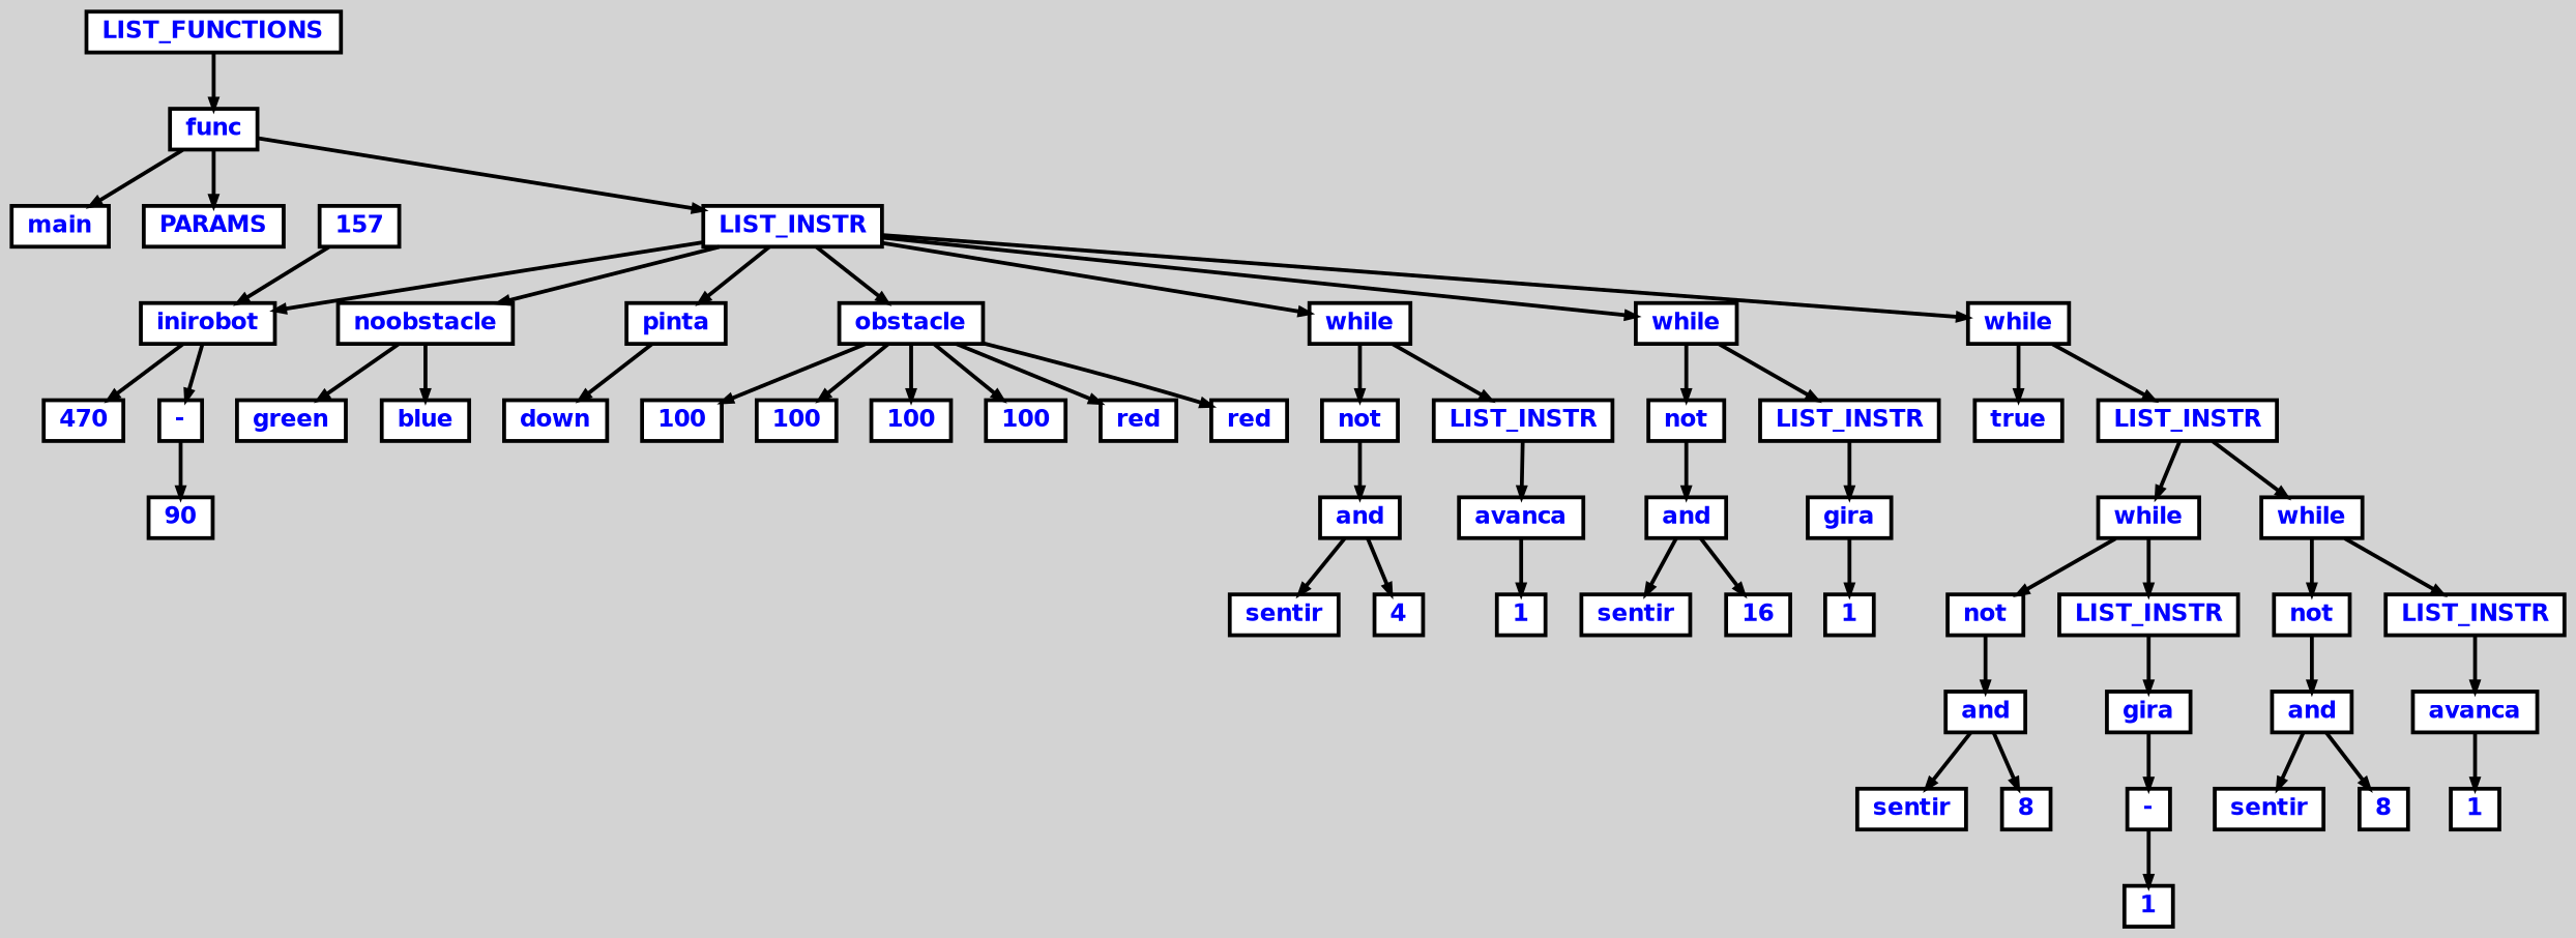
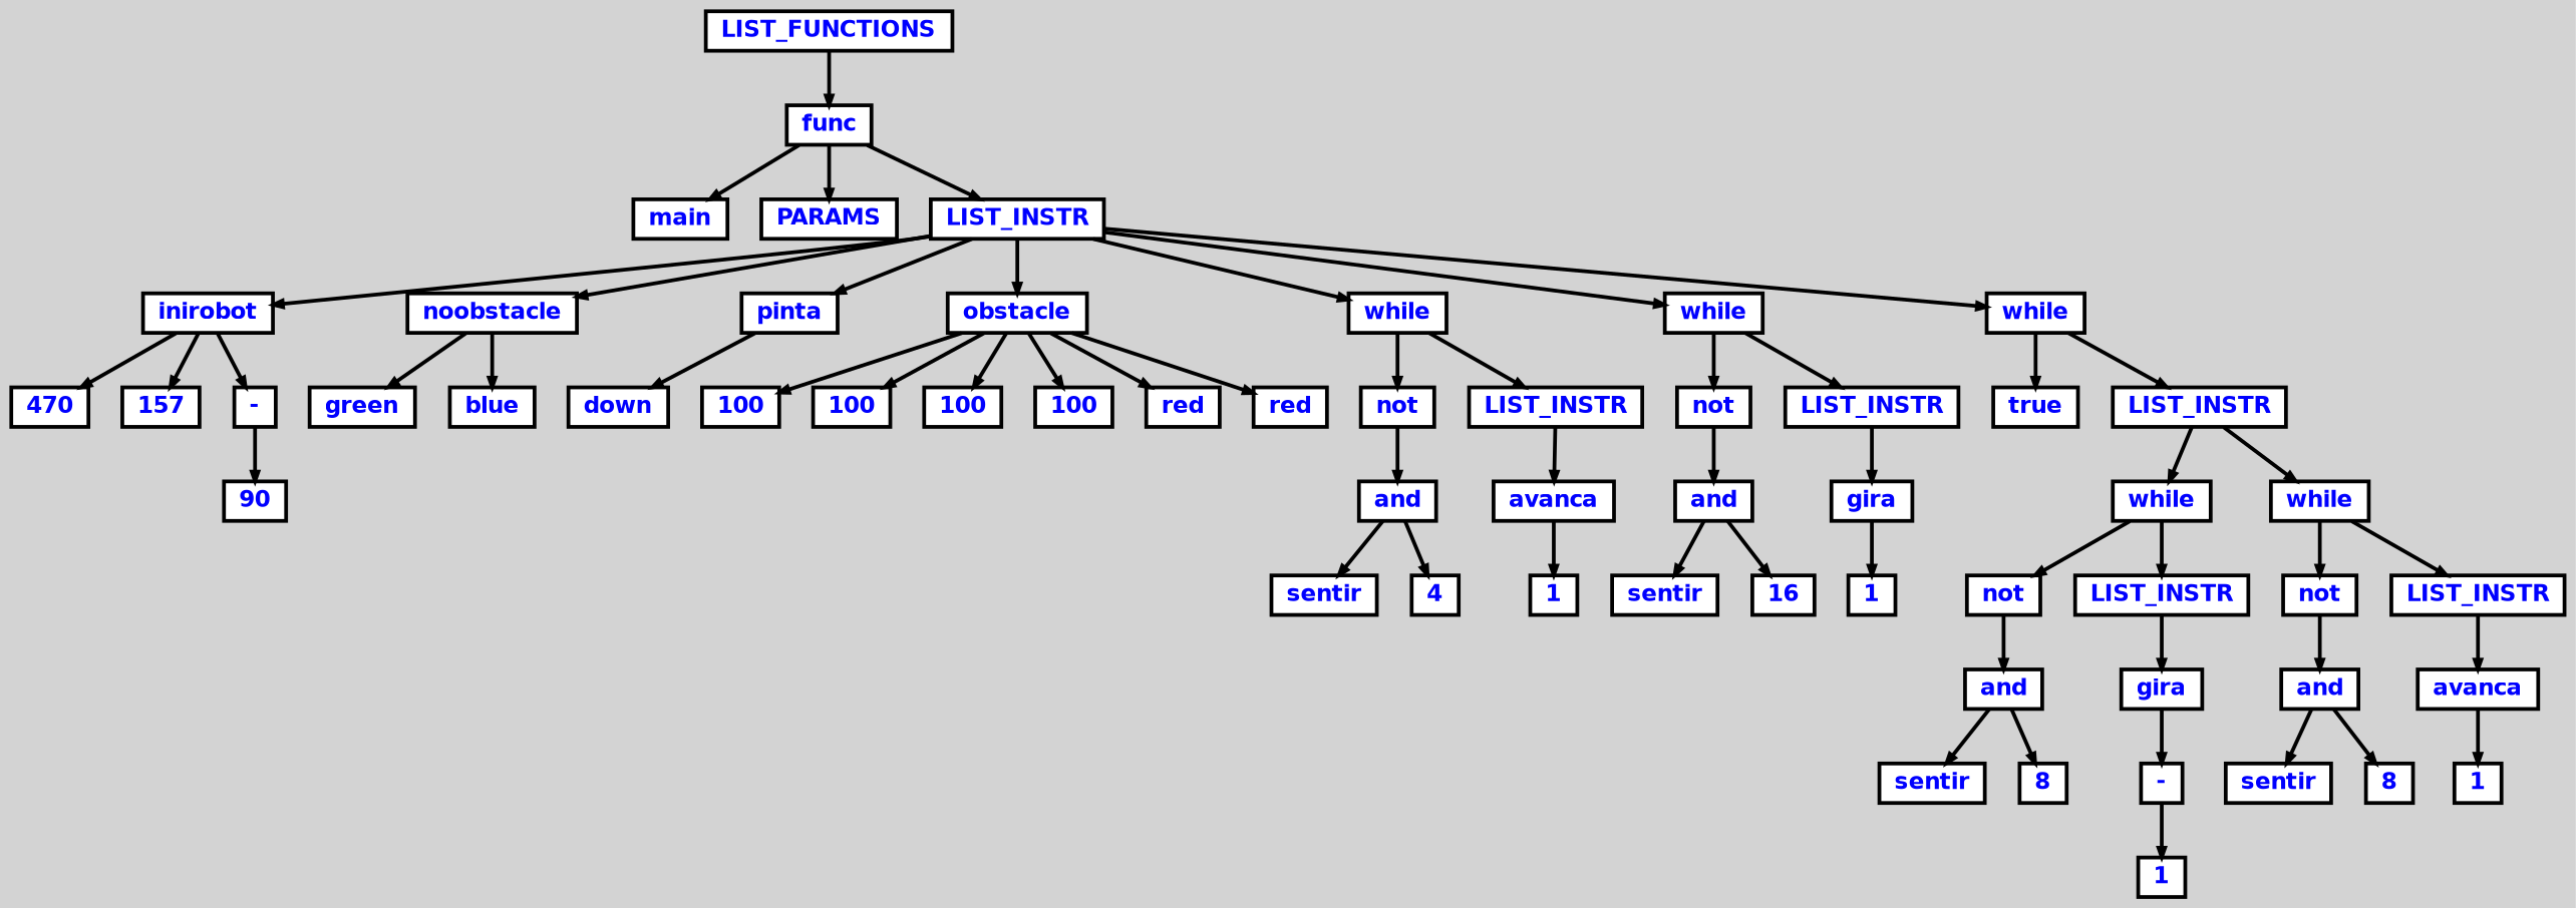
  digraph {
    bgcolor=lightgrey
    ordering=out
    ranksep=.4
    node [color=black fillcolor=white fixedsize=false fontcolor=blue fontname="Helvetica-bold" fontsize=12 shape=box style="filled, solid, bold"]
    edge [arrowsize=.5 color=black style=bold]
    n1 [height=.25 label=LIST_FUNCTIONS width=.25]
    n2 [height=.25 label=func width=.25]
    n3 [height=.25 label=main width=.25]
    n4 [height=.25 label=PARAMS width=.25]
    n5 [height=.25 label=LIST_INSTR width=.25]
    n6 [height=.25 label=inirobot width=.25]
    n7 [height=.25 label=noobstacle width=.25]
    n8 [height=.25 label=pinta width=.25]
    n9 [height=.25 label=obstacle width=.25]
    n10 [height=.25 label=while width=.25]
    n11 [height=.25 label=while width=.25]
    n12 [height=.25 label=while width=.25]
    n13 [height=.25 label=470 width=.25]
    n14 [height=.25 label=157 width=.25]
    n15 [height=.25 label="-" width=.25]
    n16 [height=.25 label=green width=.25]
    n17 [height=.25 label=blue width=.25]
    n18 [height=.25 label=down width=.25]
    n19 [height=.25 label=100 width=.25]
    n20 [height=.25 label=100 width=.25]
    n21 [height=.25 label=100 width=.25]
    n22 [height=.25 label=100 width=.25]
    n23 [height=.25 label=red width=.25]
    n24 [height=.25 label=red width=.25]
    n25 [height=.25 label=not width=.25]
    n26 [height=.25 label=LIST_INSTR width=.25]
    n27 [height=.25 label=not width=.25]
    n28 [height=.25 label=LIST_INSTR width=.25]
    n29 [height=.25 label=true width=.25]
    n30 [height=.25 label=LIST_INSTR width=.25]
    n31 [height=.25 label=90 width=.25]
    n32 [height=.25 label=and width=.25]
    n33 [height=.25 label=avanca width=.25]
    n34 [height=.25 label=sentir width=.25]
    n35 [height=.25 label=4 width=.25]
    n36 [height=.25 label=1 width=.25]
    n37 [height=.25 label=and width=.25]
    n38 [height=.25 label=gira width=.25]
    n39 [height=.25 label=sentir width=.25]
    n40 [height=.25 label=16 width=.25]
    n41 [height=.25 label=1 width=.25]
    n42 [height=.25 label=while width=.25]
    n43 [height=.25 label=while width=.25]
    n44 [height=.25 label=not width=.25]
    n45 [height=.25 label=LIST_INSTR width=.25]
    n46 [height=.25 label=not width=.25]
    n47 [height=.25 label=LIST_INSTR width=.25]
    n48 [height=.25 label=and width=.25]
    n49 [height=.25 label=gira width=.25]
    n50 [height=.25 label=sentir width=.25]
    n51 [height=.25 label=8 width=.25]
    n52 [height=.25 label="-" width=.25]
    n53 [height=.25 label=1 width=.25]
    n54 [height=.25 label=and width=.25]
    n55 [height=.25 label=avanca width=.25]
    n56 [height=.25 label=sentir width=.25]
    n57 [height=.25 label=8 width=.25]
    n58 [height=.25 label=1 width=.25]
    n1 -> n2
    n2 -> n3
    n2 -> n4
    n2 -> n5
    n5 -> n6
    n5 -> n7
    n5 -> n8
    n5 -> n9
    n5 -> n10
    n5 -> n11
    n5 -> n12
    n6 -> n13
-   n14 -> n6
+   n6 -> n14
    n6 -> n15
    n7 -> n16
    n7 -> n17
    n8 -> n18
    n9 -> n19
    n9 -> n20
    n9 -> n21
    n9 -> n22
    n9 -> n23
    n9 -> n24
    n10 -> n25
    n10 -> n26
    n11 -> n27
    n11 -> n28
    n12 -> n29
    n12 -> n30
    n15 -> n31
    n25 -> n32
    n26 -> n33
    n27 -> n37
    n28 -> n38
    n30 -> n42
    n30 -> n43
    n32 -> n34
    n32 -> n35
    n33 -> n36
    n37 -> n39
    n37 -> n40
    n38 -> n41
    n42 -> n44
    n42 -> n45
    n43 -> n46
    n43 -> n47
    n44 -> n48
    n45 -> n49
    n46 -> n54
    n47 -> n55
    n48 -> n50
    n48 -> n51
    n49 -> n52
    n52 -> n53
    n54 -> n56
    n54 -> n57
    n55 -> n58
  }
